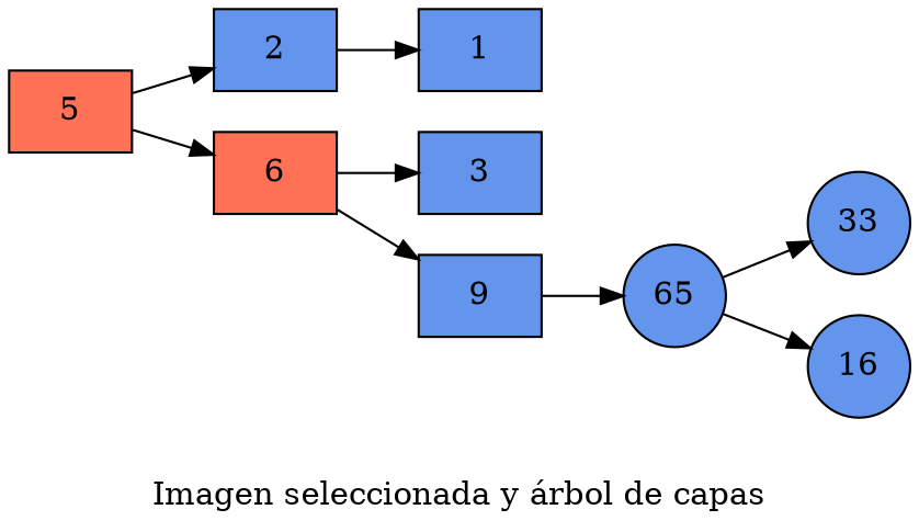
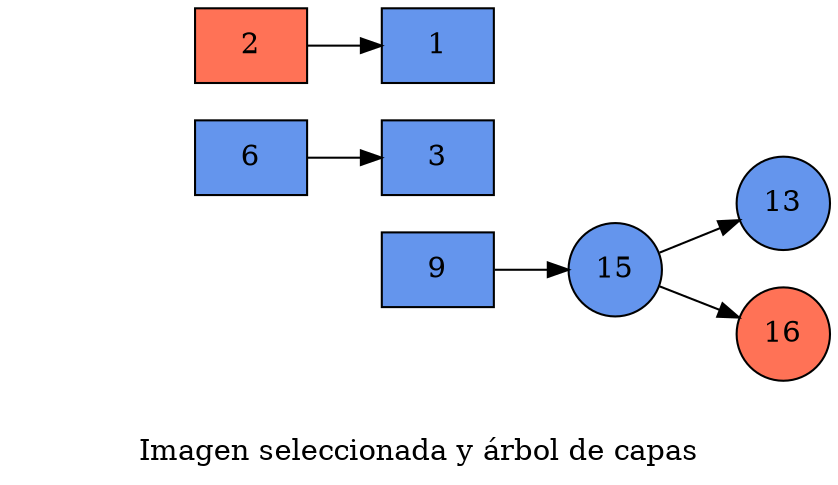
  digraph {
    label="Imagen seleccionada y árbol de capas"
    rankdir=LR
    node [fillcolor=cornflowerblue shape=box style=filled]
-   n1 [fillcolor=coral1 label=5]
-   n2 [label=2]
-   n3 [fillcolor=coral1 label=6]
+   n2 [fillcolor=coral1 label=2]
+   n3 [label=6]
    n4 [label=1]
    n5 [label=3]
    n6 [label=9]
-   n7 [label=65 shape=circle]
-   n8 [label=33 shape=circle]
-   n9 [label=16 shape=circle]
-   n1 -> n2
-   n1 -> n3
+   n7 [label=15 shape=circle]
+   n8 [label=13 shape=circle]
+   n9 [fillcolor=coral1 label=16 shape=circle]
    n2 -> n4
    n3 -> n5
-   n3 -> n6
    n6 -> n7
    n7 -> n8
    n7 -> n9
  }
